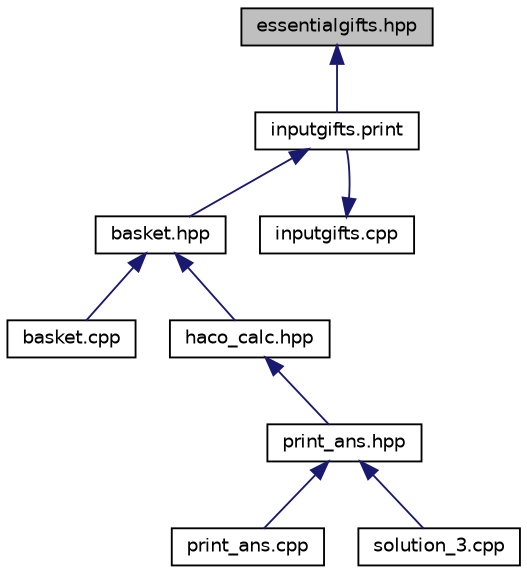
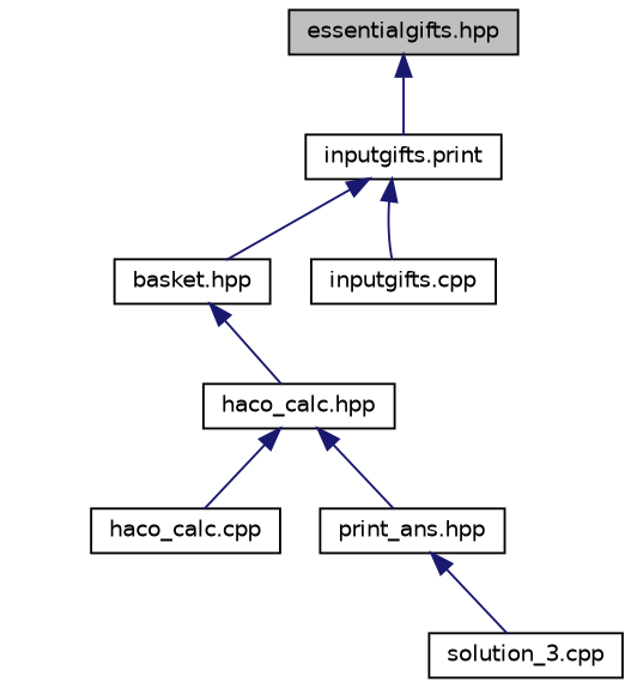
  digraph {
    node [color=black fillcolor=white fontname=Helvetica fontsize=10 shape=record style=filled]
    edge [color=midnightblue dir=back fontname=Helvetica fontsize=10 labelfontname=Helvetica labelfontsize=10 style=solid]
    n1 [fillcolor=grey75 fontcolor=black height=0.2 label="essentialgifts.hpp" width=0.4]
    n2 [height=0.2 label="inputgifts.print" width=0.4]
    n3 [height=0.2 label="basket.hpp" width=0.4]
    n4 [height=0.2 label="inputgifts.cpp" width=0.4]
-   n5 [height=0.2 label="basket.cpp" width=0.4]
    n6 [height=0.2 label="haco_calc.hpp" width=0.4]
+   n7 [height=0.2 label="haco_calc.cpp" width=0.4]
    n8 [height=0.2 label="print_ans.hpp" width=0.4]
-   n9 [height=0.2 label="print_ans.cpp" width=0.4]
    n10 [height=0.2 label="solution_3.cpp" width=0.4]
    n1 -> n2
    n2 -> n3
-   n4 -> n2
-   n3 -> n5
+   n2 -> n4
    n3 -> n6
+   n6 -> n7
    n6 -> n8
-   n8 -> n9
    n8 -> n10
  }
